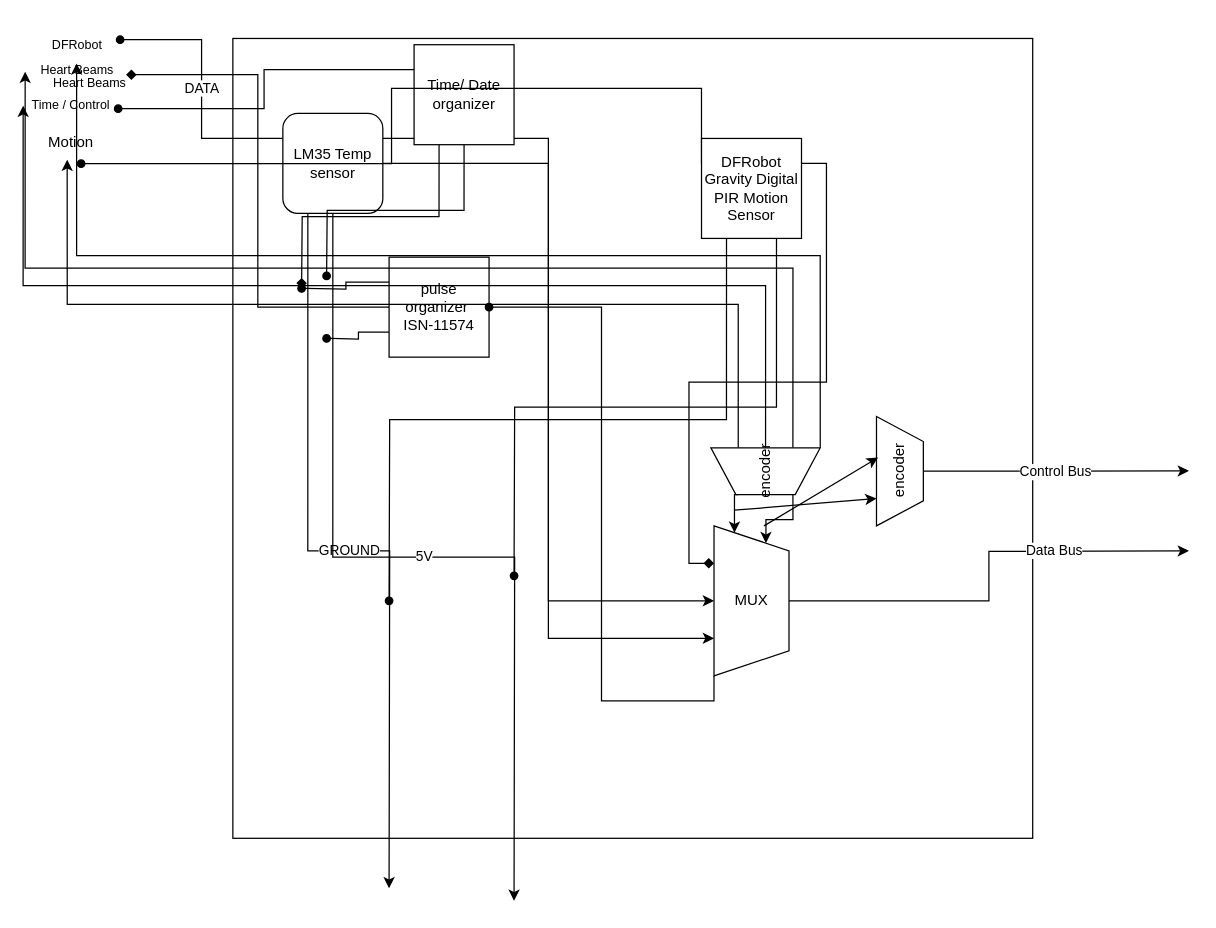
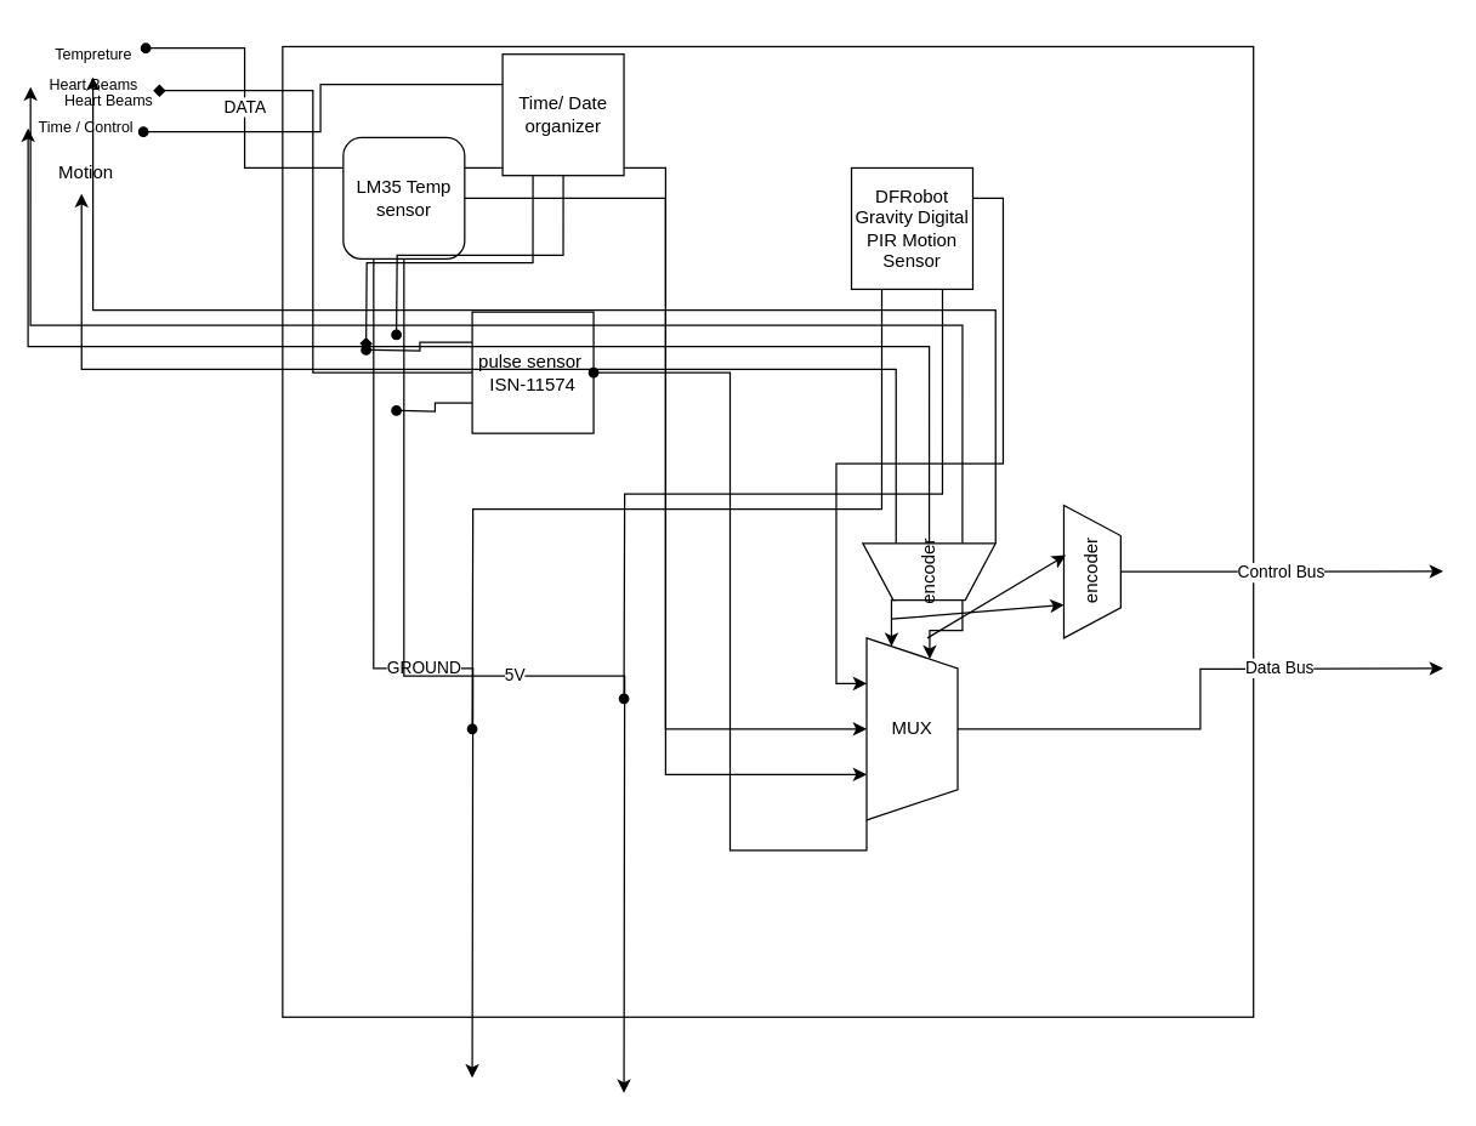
  <mxCell id="0" />
  <mxCell id="1" parent="0" />
  <mxCell id="2" value="" style="whiteSpace=wrap;html=1;aspect=fixed;" vertex="1" parent="1"><mxGeometry x="185.83" y="30" width="640" height="640" as="geometry" /></mxCell>
- <mxCell id="3" value="&lt;font style=&quot;font-size: 10px;&quot;&gt;DFRobot&lt;/font&gt;" style="text;html=1;align=center;verticalAlign=middle;resizable=0;points=[];autosize=1;strokeColor=none;fillColor=none;" vertex="1" parent="1"><mxGeometry x="25.83" y="20" width="70" height="30" as="geometry" /></mxCell>
+ <mxCell id="3" value="&lt;font style=&quot;font-size: 10px;&quot;&gt;Tempreture&lt;/font&gt;" style="text;html=1;align=center;verticalAlign=middle;resizable=0;points=[];autosize=1;strokeColor=none;fillColor=none;" vertex="1" parent="1"><mxGeometry x="25.83" y="20" width="70" height="30" as="geometry" /></mxCell>
  <mxCell id="4" value="&lt;font style=&quot;font-size: 10px;&quot;&gt;Heart Beams&lt;/font&gt;" style="text;html=1;align=center;verticalAlign=middle;resizable=0;points=[];autosize=1;strokeColor=none;fillColor=none;" vertex="1" parent="1"><mxGeometry x="20.83" y="40" width="80" height="30" as="geometry" /></mxCell>
  <mxCell id="5" value="&lt;font style=&quot;font-size: 10px;&quot;&gt;Time / Control&lt;/font&gt;" style="text;html=1;align=center;verticalAlign=middle;resizable=0;points=[];autosize=1;strokeColor=none;fillColor=none;" vertex="1" parent="1"><mxGeometry x="20.83" y="68" width="70" height="30" as="geometry" /></mxCell>
  <mxCell id="6" value="Motion" style="text;html=1;align=center;verticalAlign=middle;resizable=0;points=[];autosize=1;strokeColor=none;fillColor=none;" vertex="1" parent="1"><mxGeometry x="25.83" y="98" width="60" height="30" as="geometry" /></mxCell>
  <mxCell id="7" value="DATA" style="edgeStyle=orthogonalEdgeStyle;rounded=0;orthogonalLoop=1;jettySize=auto;html=1;exitX=0;exitY=0.25;exitDx=0;exitDy=0;entryX=0.997;entryY=0.367;entryDx=0;entryDy=0;entryPerimeter=0;endArrow=oval;endFill=1;" edge="1" parent="1" source="12" target="3"><mxGeometry relative="1" as="geometry" /></mxCell>
  <mxCell id="8" value="GROUND" style="edgeStyle=orthogonalEdgeStyle;rounded=0;orthogonalLoop=1;jettySize=auto;html=1;exitX=0.25;exitY=1;exitDx=0;exitDy=0;" edge="1" parent="1" source="12"><mxGeometry relative="1" as="geometry"><mxPoint x="310.83" y="710" as="targetPoint" /></mxGeometry></mxCell>
  <mxCell id="9" value="5V" style="edgeStyle=orthogonalEdgeStyle;rounded=0;orthogonalLoop=1;jettySize=auto;html=1;exitX=0.5;exitY=1;exitDx=0;exitDy=0;" edge="1" parent="1" source="12"><mxGeometry relative="1" as="geometry"><mxPoint x="410.83" y="720" as="targetPoint" /></mxGeometry></mxCell>
  <mxCell id="10" style="edgeStyle=orthogonalEdgeStyle;rounded=0;orthogonalLoop=1;jettySize=auto;html=1;exitX=1;exitY=0.5;exitDx=0;exitDy=0;entryX=0.75;entryY=1;entryDx=0;entryDy=0;" edge="1" parent="1" source="12" target="36"><mxGeometry relative="1" as="geometry" /></mxCell>
  <mxCell id="11" style="edgeStyle=orthogonalEdgeStyle;rounded=0;orthogonalLoop=1;jettySize=auto;html=1;exitX=1;exitY=0.25;exitDx=0;exitDy=0;entryX=0.5;entryY=1;entryDx=0;entryDy=0;" edge="1" parent="1" source="12" target="36"><mxGeometry relative="1" as="geometry" /></mxCell>
  <mxCell id="12" value="LM35 Temp sensor" style="whiteSpace=wrap;html=1;aspect=fixed;rounded=1;" vertex="1" parent="1"><mxGeometry x="225.83" y="90" width="80" height="80" as="geometry" /></mxCell>
  <mxCell id="13" style="edgeStyle=orthogonalEdgeStyle;rounded=0;orthogonalLoop=1;jettySize=auto;html=1;exitX=0;exitY=0.75;exitDx=0;exitDy=0;endArrow=oval;endFill=1;" edge="1" parent="1" source="16"><mxGeometry relative="1" as="geometry"><mxPoint x="260.83" y="270" as="targetPoint" /></mxGeometry></mxCell>
  <mxCell id="14" style="edgeStyle=orthogonalEdgeStyle;rounded=0;orthogonalLoop=1;jettySize=auto;html=1;exitX=0;exitY=0.25;exitDx=0;exitDy=0;endArrow=oval;endFill=1;" edge="1" parent="1" source="16"><mxGeometry relative="1" as="geometry"><mxPoint x="240.83" y="230" as="targetPoint" /></mxGeometry></mxCell>
  <mxCell id="15" style="edgeStyle=orthogonalEdgeStyle;rounded=0;orthogonalLoop=1;jettySize=auto;html=1;exitX=0;exitY=0.5;exitDx=0;exitDy=0;entryX=0.995;entryY=0.633;entryDx=0;entryDy=0;entryPerimeter=0;endArrow=diamond;endFill=1;" edge="1" parent="1" source="16" target="4"><mxGeometry relative="1" as="geometry" /></mxCell>
- <mxCell id="16" value="pulse organizer&amp;nbsp;&lt;br&gt;ISN-11574" style="whiteSpace=wrap;html=1;aspect=fixed;" vertex="1" parent="1"><mxGeometry x="310.83" y="205" width="80" height="80" as="geometry" /></mxCell>
+ <mxCell id="16" value="pulse sensor&amp;nbsp;&lt;br&gt;ISN-11574" style="whiteSpace=wrap;html=1;aspect=fixed;" vertex="1" parent="1"><mxGeometry x="310.83" y="205" width="80" height="80" as="geometry" /></mxCell>
  <mxCell id="17" style="edgeStyle=orthogonalEdgeStyle;rounded=0;orthogonalLoop=1;jettySize=auto;html=1;exitX=0.25;exitY=1;exitDx=0;exitDy=0;endArrow=diamond;endFill=1;" edge="1" parent="1" source="20"><mxGeometry relative="1" as="geometry"><mxPoint x="240.83" y="230" as="targetPoint" /></mxGeometry></mxCell>
  <mxCell id="18" style="edgeStyle=orthogonalEdgeStyle;rounded=0;orthogonalLoop=1;jettySize=auto;html=1;exitX=0.5;exitY=1;exitDx=0;exitDy=0;endArrow=oval;endFill=1;" edge="1" parent="1" source="20"><mxGeometry relative="1" as="geometry"><mxPoint x="260.83" y="220" as="targetPoint" /></mxGeometry></mxCell>
  <mxCell id="19" style="edgeStyle=orthogonalEdgeStyle;rounded=0;orthogonalLoop=1;jettySize=auto;html=1;exitX=0;exitY=0.25;exitDx=0;exitDy=0;entryX=1.046;entryY=0.607;entryDx=0;entryDy=0;entryPerimeter=0;endArrow=oval;endFill=1;" edge="1" parent="1" source="20" target="5"><mxGeometry relative="1" as="geometry" /></mxCell>
  <mxCell id="20" value="Time/ Date organizer" style="whiteSpace=wrap;html=1;aspect=fixed;" vertex="1" parent="1"><mxGeometry x="330.83" y="35" width="80" height="80" as="geometry" /></mxCell>
- <mxCell id="21" style="edgeStyle=orthogonalEdgeStyle;rounded=0;orthogonalLoop=1;jettySize=auto;html=1;exitX=0;exitY=0.25;exitDx=0;exitDy=0;entryX=0.643;entryY=1.073;entryDx=0;entryDy=0;entryPerimeter=0;endArrow=oval;endFill=1;" edge="1" parent="1" source="25" target="6"><mxGeometry relative="1" as="geometry"><Array as="points"><mxPoint x="560.83" y="70" /><mxPoint x="312.83" y="70" /><mxPoint x="312.83" y="130" /></Array></mxGeometry></mxCell>
  <mxCell id="22" style="edgeStyle=orthogonalEdgeStyle;rounded=0;orthogonalLoop=1;jettySize=auto;html=1;exitX=0.25;exitY=1;exitDx=0;exitDy=0;endArrow=oval;endFill=1;" edge="1" parent="1" source="25"><mxGeometry relative="1" as="geometry"><mxPoint x="310.83" y="480" as="targetPoint" /></mxGeometry></mxCell>
  <mxCell id="23" style="edgeStyle=orthogonalEdgeStyle;rounded=0;orthogonalLoop=1;jettySize=auto;html=1;exitX=0.75;exitY=1;exitDx=0;exitDy=0;endArrow=oval;endFill=1;" edge="1" parent="1" source="25"><mxGeometry relative="1" as="geometry"><mxPoint x="410.83" y="460" as="targetPoint" /></mxGeometry></mxCell>
- <mxCell id="24" style="edgeStyle=orthogonalEdgeStyle;rounded=0;orthogonalLoop=1;jettySize=auto;html=1;exitX=1;exitY=0.25;exitDx=0;exitDy=0;entryX=0.25;entryY=1;entryDx=0;entryDy=0;endArrow=diamond;" edge="1" parent="1" source="25" target="36"><mxGeometry relative="1" as="geometry" /></mxCell>
+ <mxCell id="24" style="edgeStyle=orthogonalEdgeStyle;rounded=0;orthogonalLoop=1;jettySize=auto;html=1;exitX=1;exitY=0.25;exitDx=0;exitDy=0;entryX=0.25;entryY=1;entryDx=0;entryDy=0;" edge="1" parent="1" source="25" target="36"><mxGeometry relative="1" as="geometry" /></mxCell>
  <mxCell id="25" value="DFRobot Gravity Digital PIR Motion Sensor" style="whiteSpace=wrap;html=1;aspect=fixed;" vertex="1" parent="1"><mxGeometry x="560.83" y="110" width="80" height="80" as="geometry" /></mxCell>
  <mxCell id="26" style="edgeStyle=orthogonalEdgeStyle;rounded=0;orthogonalLoop=1;jettySize=auto;html=1;exitX=0.25;exitY=0;exitDx=0;exitDy=0;entryX=0;entryY=0.25;entryDx=0;entryDy=0;" edge="1" parent="1" source="32" target="36"><mxGeometry relative="1" as="geometry" /></mxCell>
  <mxCell id="27" style="edgeStyle=orthogonalEdgeStyle;rounded=0;orthogonalLoop=1;jettySize=auto;html=1;exitX=0.75;exitY=1;exitDx=0;exitDy=0;entryX=0.457;entryY=0.967;entryDx=0;entryDy=0;entryPerimeter=0;" edge="1" parent="1" source="32" target="6"><mxGeometry relative="1" as="geometry" /></mxCell>
  <mxCell id="28" style="edgeStyle=orthogonalEdgeStyle;rounded=0;orthogonalLoop=1;jettySize=auto;html=1;exitX=0.5;exitY=1;exitDx=0;exitDy=0;entryX=-0.04;entryY=0.527;entryDx=0;entryDy=0;entryPerimeter=0;" edge="1" parent="1" source="32" target="5"><mxGeometry relative="1" as="geometry" /></mxCell>
  <mxCell id="29" style="edgeStyle=orthogonalEdgeStyle;rounded=0;orthogonalLoop=1;jettySize=auto;html=1;exitX=0.25;exitY=1;exitDx=0;exitDy=0;entryX=-0.015;entryY=0.553;entryDx=0;entryDy=0;entryPerimeter=0;" edge="1" parent="1" source="32" target="4"><mxGeometry relative="1" as="geometry" /></mxCell>
  <mxCell id="30" style="edgeStyle=orthogonalEdgeStyle;rounded=0;orthogonalLoop=1;jettySize=auto;html=1;exitX=0;exitY=1;exitDx=0;exitDy=0;" edge="1" parent="1" source="32" target="3"><mxGeometry relative="1" as="geometry" /></mxCell>
  <mxCell id="31" style="edgeStyle=orthogonalEdgeStyle;rounded=0;orthogonalLoop=1;jettySize=auto;html=1;exitX=0.75;exitY=0;exitDx=0;exitDy=0;entryX=0;entryY=0.75;entryDx=0;entryDy=0;" edge="1" parent="1" source="32" target="36"><mxGeometry relative="1" as="geometry" /></mxCell>
  <mxCell id="32" value="encoder" style="shape=trapezoid;perimeter=trapezoidPerimeter;whiteSpace=wrap;html=1;fixedSize=1;rotation=-90;direction=north;" vertex="1" parent="1"><mxGeometry x="593.33" y="332.5" width="37.5" height="87.5" as="geometry" /></mxCell>
  <mxCell id="33" style="edgeStyle=orthogonalEdgeStyle;rounded=0;orthogonalLoop=1;jettySize=auto;html=1;exitX=1;exitY=1;exitDx=0;exitDy=0;entryX=1;entryY=0.5;entryDx=0;entryDy=0;endArrow=oval;endFill=1;" edge="1" parent="1" source="36" target="16"><mxGeometry relative="1" as="geometry" /></mxCell>
  <mxCell id="34" style="edgeStyle=orthogonalEdgeStyle;rounded=0;orthogonalLoop=1;jettySize=auto;html=1;exitX=0.5;exitY=0;exitDx=0;exitDy=0;" edge="1" parent="1" source="36"><mxGeometry relative="1" as="geometry"><mxPoint x="950.83" y="440" as="targetPoint" /></mxGeometry></mxCell>
  <mxCell id="35" value="Data Bus" style="edgeLabel;html=1;align=center;verticalAlign=middle;resizable=0;points=[];" vertex="1" connectable="0" parent="34"><mxGeometry x="0.395" y="1" relative="1" as="geometry"><mxPoint as="offset" /></mxGeometry></mxCell>
  <mxCell id="36" value="MUX" style="shape=trapezoid;perimeter=trapezoidPerimeter;whiteSpace=wrap;html=1;fixedSize=1;direction=south;" vertex="1" parent="1"><mxGeometry x="570.83" y="420" width="60" height="120" as="geometry" /></mxCell>
  <mxCell id="37" value="&lt;font style=&quot;font-size: 10px;&quot;&gt;Heart Beams&lt;/font&gt;" style="text;html=1;align=center;verticalAlign=middle;resizable=0;points=[];autosize=1;strokeColor=none;fillColor=none;" vertex="1" parent="1"><mxGeometry x="30.83" y="50" width="80" height="30" as="geometry" /></mxCell>
  <mxCell id="38" value="Control Bus" style="edgeStyle=orthogonalEdgeStyle;rounded=0;orthogonalLoop=1;jettySize=auto;html=1;exitX=0.5;exitY=0;exitDx=0;exitDy=0;" edge="1" parent="1" source="39"><mxGeometry relative="1" as="geometry"><mxPoint x="950.83" y="376" as="targetPoint" /></mxGeometry></mxCell>
  <mxCell id="39" value="encoder" style="shape=trapezoid;perimeter=trapezoidPerimeter;whiteSpace=wrap;html=1;fixedSize=1;rotation=-90;direction=west;" vertex="1" parent="1"><mxGeometry x="675.83" y="357.5" width="87.5" height="37.5" as="geometry" /></mxCell>
  <mxCell id="40" value="" style="endArrow=classic;html=1;rounded=0;entryX=0.75;entryY=1;entryDx=0;entryDy=0;" edge="1" parent="1" target="39"><mxGeometry width="50" height="50" relative="1" as="geometry"><mxPoint x="587.08" y="407.5" as="sourcePoint" /><mxPoint x="637.08" y="357.5" as="targetPoint" /></mxGeometry></mxCell>
  <mxCell id="41" value="" style="endArrow=classic;html=1;rounded=0;entryX=0.376;entryY=0.968;entryDx=0;entryDy=0;entryPerimeter=0;" edge="1" parent="1" target="39"><mxGeometry width="50" height="50" relative="1" as="geometry"><mxPoint x="610.83" y="420" as="sourcePoint" /><mxPoint x="710.83" y="408" as="targetPoint" /></mxGeometry></mxCell>
